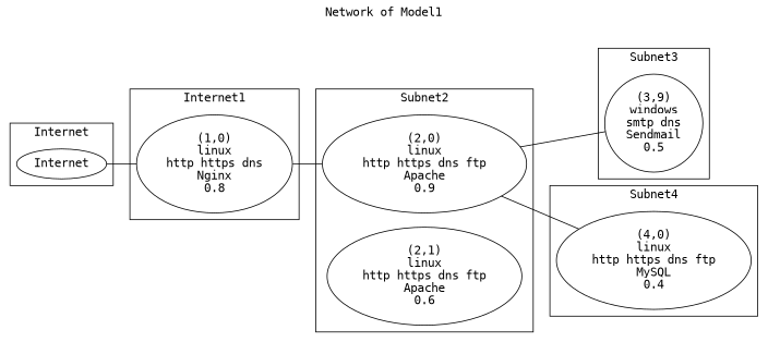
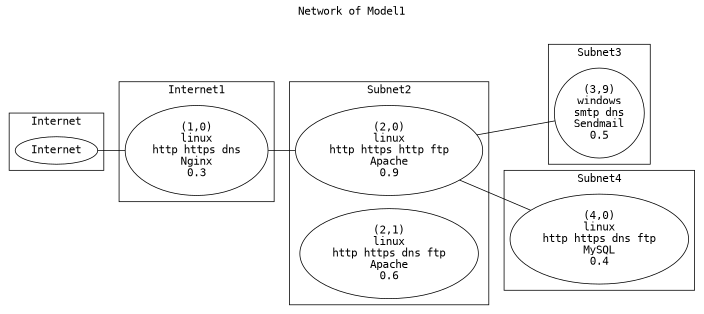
  graph {
    compound=true
    fontname="DejaVu Sans Mono"
    label="Network of Model1"
    labelloc=t
    rankdir=LR
    node [fontname="DejaVu Sans Mono"]
    edge [fontname="DejaVu Sans Mono"]
-   n1 [label="(1,0)\nlinux\nhttp https dns\nNginx\n0.8"]
+   n1 [label="(1,0)\nlinux\nhttp https dns\nNginx\n0.3"]
    Internet
-   n3 [label="(2,0)\nlinux\nhttp https dns ftp\nApache\n0.9"]
+   n3 [label="(2,0)\nlinux\nhttp https http ftp\nApache\n0.9"]
    n4 [label="(2,1)\nlinux\nhttp https dns ftp\nApache\n0.6"]
    n5 [label="(3,9)\nwindows\nsmtp dns\nSendmail\n0.5"]
    n6 [label="(4,0)\nlinux\nhttp https dns ftp\nMySQL\n0.4"]
    subgraph cluster_1 {
      label=Internet1
      n1
    }
    subgraph cluster_2 {
      label=Internet
      Internet
    }
    subgraph cluster_3 {
      label=Subnet2
      n3
      n4
    }
    subgraph cluster_4 {
      label=Subnet3
      n5
    }
    subgraph cluster_5 {
      label=Subnet4
      n6
    }
    n1 -- n3
    Internet -- n1
    n3 -- n5
    n3 -- n6
  }
